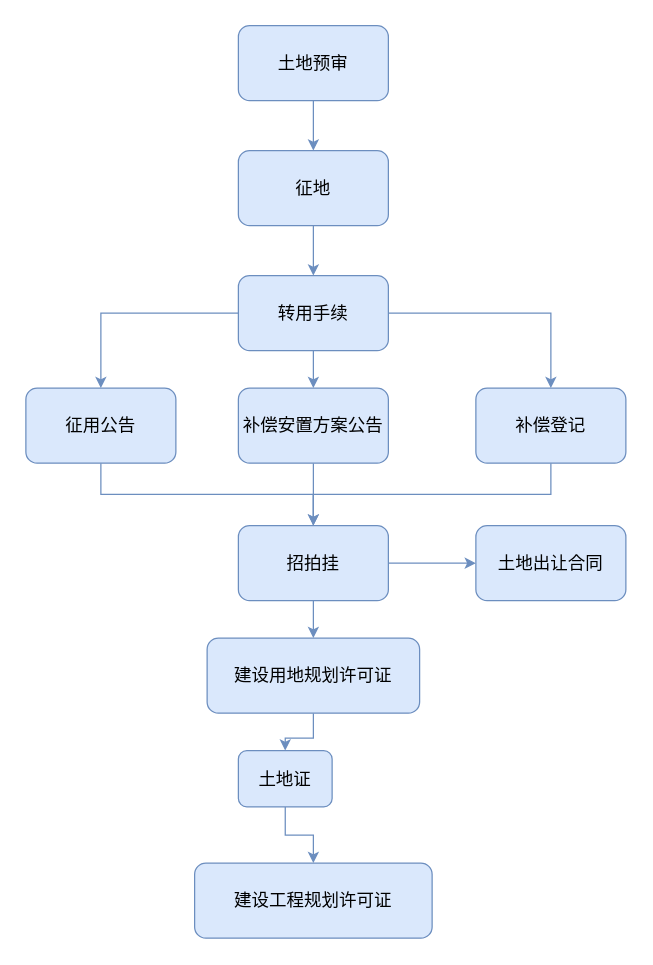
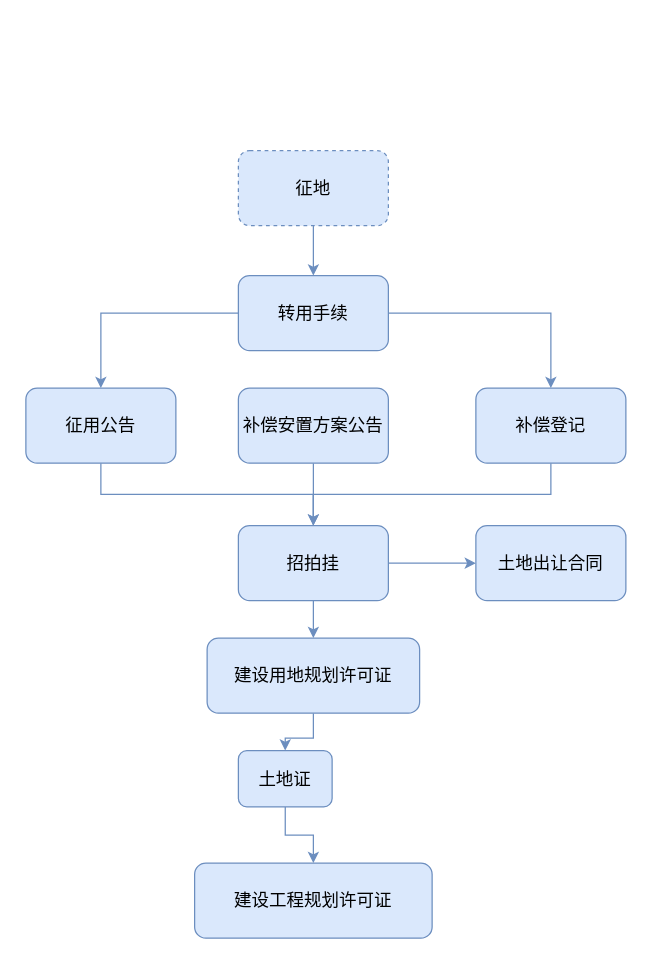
  <mxCell id="0" />
  <mxCell id="1" parent="0" />
- <mxCell id="2" value="" style="edgeStyle=orthogonalEdgeStyle;rounded=0;orthogonalLoop=1;jettySize=auto;html=1;fillColor=#dae8fc;strokeColor=#6c8ebf;fontSize=14;" edge="1" parent="1" source="3" target="5"><mxGeometry relative="1" as="geometry" /></mxCell>
- <mxCell id="3" value="土地预审" style="rounded=1;whiteSpace=wrap;html=1;fillColor=#dae8fc;strokeColor=#6c8ebf;fontSize=14;" vertex="1" parent="1"><mxGeometry x="190" y="20" width="120" height="60" as="geometry" /></mxCell>
  <mxCell id="4" value="" style="edgeStyle=orthogonalEdgeStyle;rounded=0;orthogonalLoop=1;jettySize=auto;html=1;fillColor=#dae8fc;strokeColor=#6c8ebf;fontSize=14;" edge="1" parent="1" source="5" target="9"><mxGeometry relative="1" as="geometry" /></mxCell>
- <mxCell id="5" value="征地" style="rounded=1;whiteSpace=wrap;html=1;fillColor=#dae8fc;strokeColor=#6c8ebf;fontSize=14;" vertex="1" parent="1"><mxGeometry x="190" y="120" width="120" height="60" as="geometry" /></mxCell>
- <mxCell id="6" value="" style="edgeStyle=orthogonalEdgeStyle;rounded=0;orthogonalLoop=1;jettySize=auto;html=1;fillColor=#dae8fc;strokeColor=#6c8ebf;fontSize=14;" edge="1" parent="1" source="9" target="11"><mxGeometry relative="1" as="geometry" /></mxCell>
+ <mxCell id="5" value="征地" style="rounded=1;whiteSpace=wrap;html=1;fillColor=#dae8fc;strokeColor=#6c8ebf;fontSize=14;dashed=1;" vertex="1" parent="1"><mxGeometry x="190" y="120" width="120" height="60" as="geometry" /></mxCell>
  <mxCell id="7" style="edgeStyle=orthogonalEdgeStyle;rounded=0;orthogonalLoop=1;jettySize=auto;html=1;exitX=0;exitY=0.5;exitDx=0;exitDy=0;entryX=0.5;entryY=0;entryDx=0;entryDy=0;fillColor=#dae8fc;strokeColor=#6c8ebf;fontSize=14;" edge="1" parent="1" source="9" target="13"><mxGeometry relative="1" as="geometry" /></mxCell>
  <mxCell id="8" style="edgeStyle=orthogonalEdgeStyle;rounded=0;orthogonalLoop=1;jettySize=auto;html=1;exitX=1;exitY=0.5;exitDx=0;exitDy=0;entryX=0.5;entryY=0;entryDx=0;entryDy=0;fillColor=#dae8fc;strokeColor=#6c8ebf;fontSize=14;" edge="1" parent="1" source="9" target="15"><mxGeometry relative="1" as="geometry" /></mxCell>
  <mxCell id="9" value="转用手续" style="rounded=1;whiteSpace=wrap;html=1;fillColor=#dae8fc;strokeColor=#6c8ebf;fontSize=14;" vertex="1" parent="1"><mxGeometry x="190" y="220" width="120" height="60" as="geometry" /></mxCell>
  <mxCell id="10" value="" style="edgeStyle=orthogonalEdgeStyle;rounded=0;orthogonalLoop=1;jettySize=auto;html=1;fillColor=#dae8fc;strokeColor=#6c8ebf;fontSize=14;" edge="1" parent="1" source="11" target="18"><mxGeometry relative="1" as="geometry" /></mxCell>
  <mxCell id="11" value="补偿安置方案公告" style="rounded=1;whiteSpace=wrap;html=1;fillColor=#dae8fc;strokeColor=#6c8ebf;fontSize=14;" vertex="1" parent="1"><mxGeometry x="190" y="310" width="120" height="60" as="geometry" /></mxCell>
  <mxCell id="12" style="edgeStyle=orthogonalEdgeStyle;rounded=0;orthogonalLoop=1;jettySize=auto;html=1;exitX=0.5;exitY=1;exitDx=0;exitDy=0;entryX=0.5;entryY=0;entryDx=0;entryDy=0;fillColor=#dae8fc;strokeColor=#6c8ebf;fontSize=14;" edge="1" parent="1" source="13" target="18"><mxGeometry relative="1" as="geometry" /></mxCell>
  <mxCell id="13" value="征用公告" style="rounded=1;whiteSpace=wrap;html=1;fillColor=#dae8fc;strokeColor=#6c8ebf;fontSize=14;" vertex="1" parent="1"><mxGeometry x="20" y="310" width="120" height="60" as="geometry" /></mxCell>
  <mxCell id="14" style="edgeStyle=orthogonalEdgeStyle;rounded=0;orthogonalLoop=1;jettySize=auto;html=1;exitX=0.5;exitY=1;exitDx=0;exitDy=0;entryX=0.5;entryY=0;entryDx=0;entryDy=0;fillColor=#dae8fc;strokeColor=#6c8ebf;fontSize=14;endArrow=none;" edge="1" parent="1" source="15" target="18"><mxGeometry relative="1" as="geometry" /></mxCell>
  <mxCell id="15" value="补偿登记" style="rounded=1;whiteSpace=wrap;html=1;fillColor=#dae8fc;strokeColor=#6c8ebf;fontSize=14;" vertex="1" parent="1"><mxGeometry x="380" y="310" width="120" height="60" as="geometry" /></mxCell>
  <mxCell id="16" style="edgeStyle=orthogonalEdgeStyle;rounded=0;orthogonalLoop=1;jettySize=auto;html=1;exitX=1;exitY=0.5;exitDx=0;exitDy=0;entryX=0;entryY=0.5;entryDx=0;entryDy=0;fillColor=#dae8fc;strokeColor=#6c8ebf;fontSize=14;" edge="1" parent="1" source="18" target="19"><mxGeometry relative="1" as="geometry" /></mxCell>
  <mxCell id="17" value="" style="edgeStyle=orthogonalEdgeStyle;rounded=0;orthogonalLoop=1;jettySize=auto;html=1;fillColor=#dae8fc;strokeColor=#6c8ebf;fontSize=14;" edge="1" parent="1" source="18" target="21"><mxGeometry relative="1" as="geometry" /></mxCell>
  <mxCell id="18" value="招拍挂" style="rounded=1;whiteSpace=wrap;html=1;fillColor=#dae8fc;strokeColor=#6c8ebf;fontSize=14;" vertex="1" parent="1"><mxGeometry x="190" y="420" width="120" height="60" as="geometry" /></mxCell>
  <mxCell id="19" value="土地出让合同" style="rounded=1;whiteSpace=wrap;html=1;fillColor=#dae8fc;strokeColor=#6c8ebf;fontSize=14;" vertex="1" parent="1"><mxGeometry x="380" y="420" width="120" height="60" as="geometry" /></mxCell>
  <mxCell id="20" value="" style="edgeStyle=orthogonalEdgeStyle;rounded=0;orthogonalLoop=1;jettySize=auto;html=1;fillColor=#dae8fc;strokeColor=#6c8ebf;fontSize=14;" edge="1" parent="1" source="21" target="23"><mxGeometry relative="1" as="geometry" /></mxCell>
  <mxCell id="21" value="建设用地规划许可证" style="rounded=1;whiteSpace=wrap;html=1;fillColor=#dae8fc;strokeColor=#6c8ebf;fontSize=14;" vertex="1" parent="1"><mxGeometry x="165" y="510" width="170" height="60" as="geometry" /></mxCell>
  <mxCell id="22" value="" style="edgeStyle=orthogonalEdgeStyle;rounded=0;orthogonalLoop=1;jettySize=auto;html=1;fillColor=#dae8fc;strokeColor=#6c8ebf;fontSize=14;" edge="1" parent="1" source="23" target="24"><mxGeometry relative="1" as="geometry" /></mxCell>
  <mxCell id="23" value="土地证" style="rounded=1;whiteSpace=wrap;html=1;fillColor=#dae8fc;strokeColor=#6c8ebf;fontSize=14;" vertex="1" parent="1"><mxGeometry x="190" y="600" width="75" height="45" as="geometry" /></mxCell>
  <mxCell id="24" value="建设工程规划许可证" style="rounded=1;whiteSpace=wrap;html=1;fillColor=#dae8fc;strokeColor=#6c8ebf;fontSize=14;" vertex="1" parent="1"><mxGeometry x="155" y="690" width="190" height="60" as="geometry" /></mxCell>
